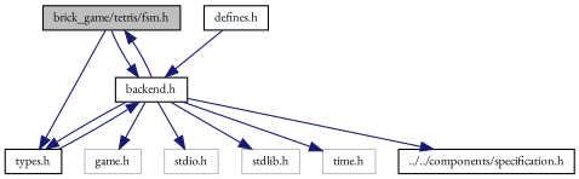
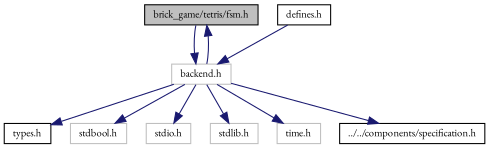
  digraph {
    fontname="EB Garamond"
    node [color=black fillcolor=white fontname="EB Garamond" fontsize=10 shape=record style=filled]
    edge [color=midnightblue fontname="EB Garamond" fontsize=10 labelfontname=Helvetica labelfontsize=10 style=solid]
    n1 [fillcolor=grey75 fontcolor=black height=0.2 label="brick_game/tetris/fsm.h" width=0.4]
-   n2 [height=0.2 label="backend.h" width=0.4]
+   n2 [color=grey75 height=0.2 label="backend.h" width=0.4]
    n3 [height=0.2 label="types.h" width=0.4]
-   n4 [color=grey75 height=0.2 label="game.h" width=0.4]
+   n4 [color=grey75 height=0.2 label="stdbool.h" width=0.4]
    n5 [color=grey75 height=0.2 label="stdio.h" width=0.4]
    n6 [color=grey75 height=0.2 label="stdlib.h" width=0.4]
    n7 [color=grey75 height=0.2 label="time.h" width=0.4]
    n8 [height=0.2 label="../../components/specification.h" width=0.4]
    n9 [height=0.2 label="defines.h" width=0.4]
    n1 -> n2
-   n1 -> n3
    n2 -> n1
    n2 -> n3
    n2 -> n4
    n2 -> n5
    n2 -> n6
    n2 -> n7
    n2 -> n8
-   n3 -> n2
    n9 -> n2
  }
